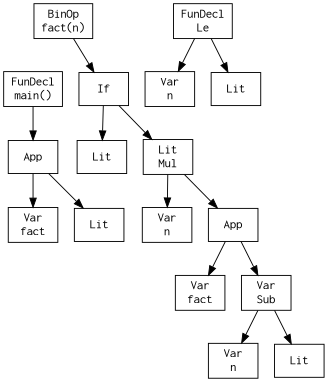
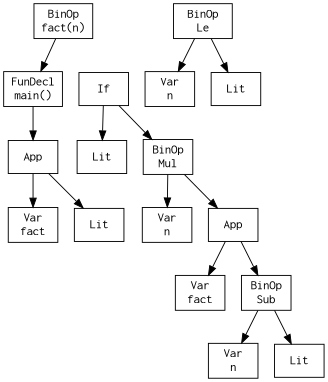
  digraph {
    node [fontname=Courier shape=box]
    n1 [label="FunDecl\nmain()"]
    n2 [label=App]
    n3 [label="Var\nfact"]
    n4 [label=Lit]
    n5 [label="BinOp\nfact(n)"]
    n6 [label=If]
    n7 [label=Lit]
-   n8 [label="Lit\nMul"]
-   n9 [label="FunDecl\nLe"]
+   n8 [label="BinOp\nMul"]
+   n9 [label="BinOp\nLe"]
    n10 [label="Var\nn"]
    n11 [label=Lit]
    n12 [label="Var\nn"]
    n13 [label=App]
    n14 [label="Var\nfact"]
-   n15 [label="Var\nSub"]
+   n15 [label="BinOp\nSub"]
    n16 [label="Var\nn"]
    n17 [label=Lit]
    n1 -> n2
    n2 -> n3
    n2 -> n4
-   n5 -> n6
+   n5 -> n1
    n6 -> n7
    n6 -> n8
    n8 -> n12
    n8 -> n13
    n9 -> n10
    n9 -> n11
    n13 -> n14
    n13 -> n15
    n15 -> n16
    n15 -> n17
  }
